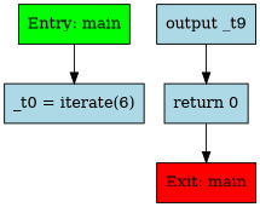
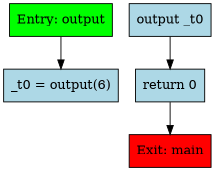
  digraph {
    node [fillcolor=lightblue shape=box style=filled]
-   n1 [fillcolor=green label="Entry: main"]
-   n2 [label="_t0 = iterate(6)"]
-   n3 [label="output _t9"]
+   n1 [fillcolor=green label="Entry: output"]
+   n2 [label="_t0 = output(6)"]
+   n3 [label="output _t0"]
    n4 [label="return 0"]
    n5 [fillcolor=red label="Exit: main"]
    n1 -> n2
    n3 -> n4
    n4 -> n5
  }
